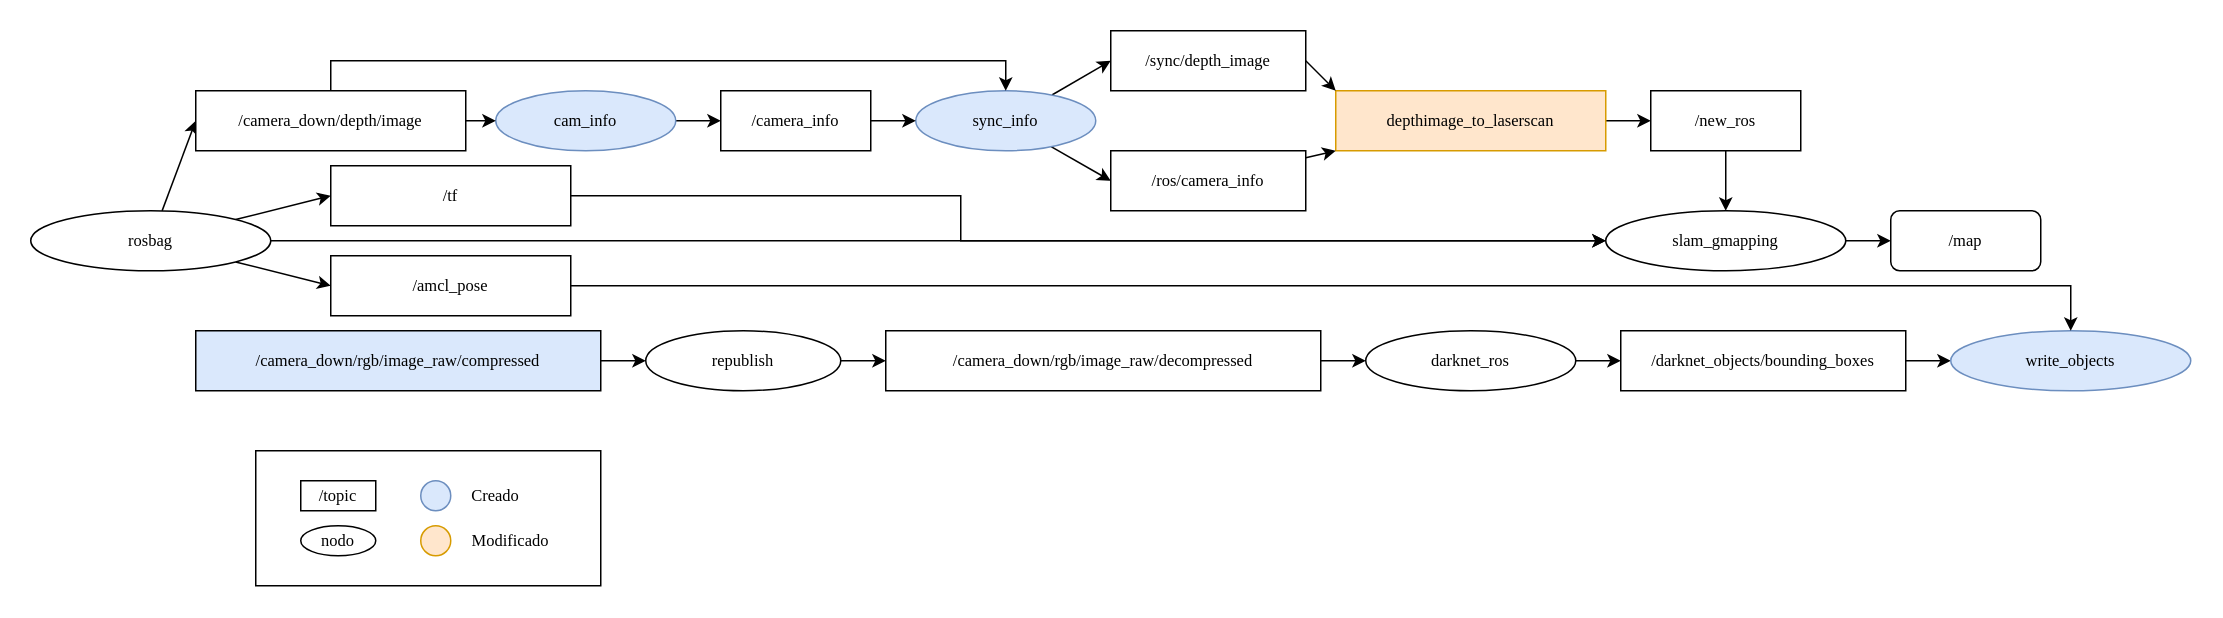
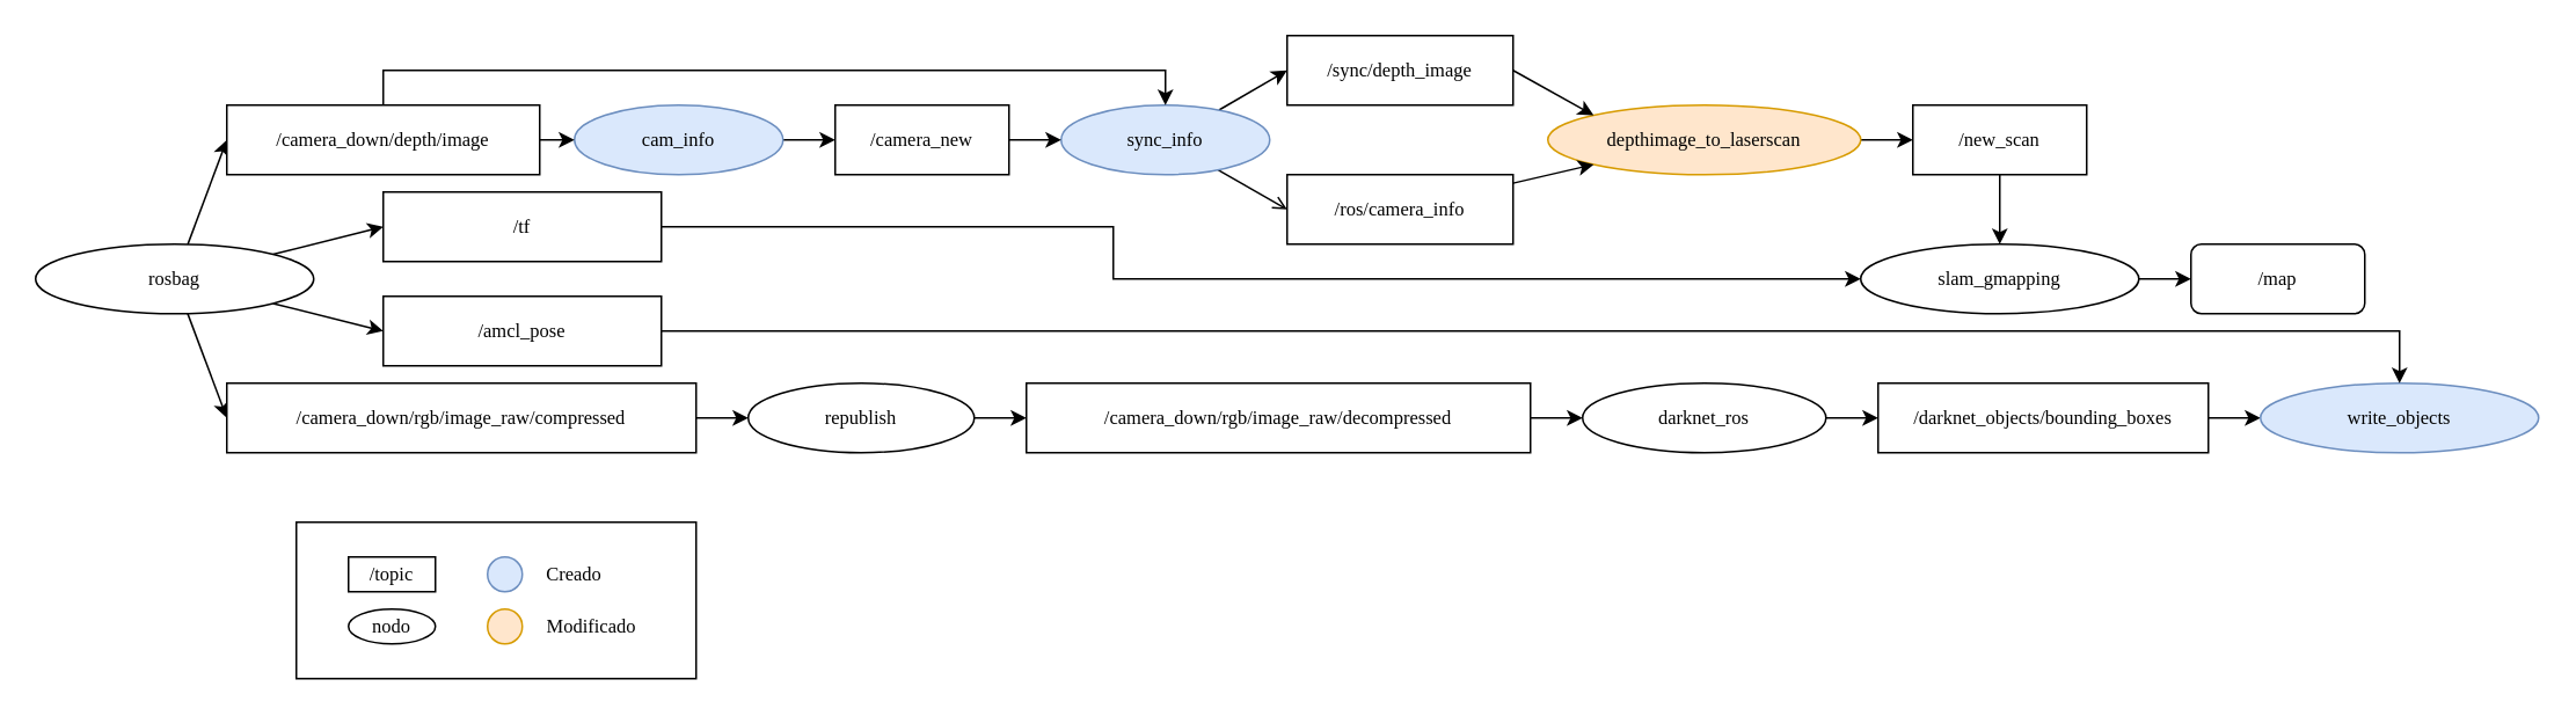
  <mxCell id="0" />
  <mxCell id="1" parent="0" />
  <mxCell id="2" style="edgeStyle=none;rounded=0;orthogonalLoop=1;jettySize=auto;html=1;entryX=0;entryY=0.5;entryDx=0;entryDy=0;fontFamily=Poppins;fontSource=https%3A%2F%2Ffonts.googleapis.com%2Fcss%3Ffamily%3DPoppins;fontSize=11;" edge="1" parent="1" source="6" target="16"><mxGeometry relative="1" as="geometry" /></mxCell>
- <mxCell id="3" style="edgeStyle=none;rounded=0;orthogonalLoop=1;jettySize=auto;html=1;fontFamily=Poppins;fontSource=https%3A%2F%2Ffonts.googleapis.com%2Fcss%3Ffamily%3DPoppins;fontSize=11;" edge="1" parent="1" source="6" target="44"><mxGeometry relative="1" as="geometry" /></mxCell>
+ <mxCell id="3" style="edgeStyle=none;rounded=0;orthogonalLoop=1;jettySize=auto;html=1;entryX=0;entryY=0.5;entryDx=0;entryDy=0;fontFamily=Poppins;fontSource=https%3A%2F%2Ffonts.googleapis.com%2Fcss%3Ffamily%3DPoppins;fontSize=11;" edge="1" parent="1" source="6" target="18"><mxGeometry relative="1" as="geometry" /></mxCell>
  <mxCell id="4" style="edgeStyle=none;rounded=0;orthogonalLoop=1;jettySize=auto;html=1;entryX=0;entryY=0.5;entryDx=0;entryDy=0;fontFamily=Poppins;fontSource=https%3A%2F%2Ffonts.googleapis.com%2Fcss%3Ffamily%3DPoppins;fontSize=11;" edge="1" parent="1" source="6" target="33"><mxGeometry relative="1" as="geometry" /></mxCell>
  <mxCell id="5" style="rounded=0;orthogonalLoop=1;jettySize=auto;html=1;entryX=0;entryY=0.5;entryDx=0;entryDy=0;fontFamily=Poppins;fontSource=https%3A%2F%2Ffonts.googleapis.com%2Fcss%3Ffamily%3DPoppins;fontSize=11;" edge="1" parent="1" source="6" target="42"><mxGeometry relative="1" as="geometry" /></mxCell>
  <mxCell id="6" value="&lt;font data-font-src=&quot;https://fonts.googleapis.com/css?family=Poppins&quot; style=&quot;font-size: 11px;&quot;&gt;rosbag&lt;/font&gt;" style="ellipse;whiteSpace=wrap;html=1;fontFamily=Poppins;fontSource=https%3A%2F%2Ffonts.googleapis.com%2Fcss%3Ffamily%3DPoppins;fontSize=11;" vertex="1" parent="1"><mxGeometry x="20" y="140" width="160" height="40" as="geometry" /></mxCell>
  <mxCell id="7" style="edgeStyle=none;rounded=0;orthogonalLoop=1;jettySize=auto;html=1;exitX=1;exitY=0.5;exitDx=0;exitDy=0;entryX=0;entryY=0.5;entryDx=0;entryDy=0;fontFamily=Poppins;fontSource=https%3A%2F%2Ffonts.googleapis.com%2Fcss%3Ffamily%3DPoppins;fontSize=11;" edge="1" parent="1" source="8" target="20"><mxGeometry relative="1" as="geometry" /></mxCell>
  <mxCell id="8" value="cam_info" style="ellipse;whiteSpace=wrap;html=1;fontFamily=Poppins;fontSource=https%3A%2F%2Ffonts.googleapis.com%2Fcss%3Ffamily%3DPoppins;fontSize=11;fillColor=#dae8fc;strokeColor=#6c8ebf;" vertex="1" parent="1"><mxGeometry x="330" y="60" width="120" height="40" as="geometry" /></mxCell>
  <mxCell id="9" style="rounded=0;orthogonalLoop=1;jettySize=auto;html=1;entryX=0;entryY=0.5;entryDx=0;entryDy=0;fontFamily=Poppins;fontSource=https%3A%2F%2Ffonts.googleapis.com%2Fcss%3Ffamily%3DPoppins;fontSize=11;" edge="1" parent="1" source="11" target="22"><mxGeometry relative="1" as="geometry" /></mxCell>
- <mxCell id="10" style="edgeStyle=none;rounded=0;orthogonalLoop=1;jettySize=auto;html=1;entryX=0;entryY=0.5;entryDx=0;entryDy=0;fontFamily=Poppins;fontSource=https%3A%2F%2Ffonts.googleapis.com%2Fcss%3Ffamily%3DPoppins;fontSize=11;" edge="1" parent="1" source="11" target="24"><mxGeometry relative="1" as="geometry" /></mxCell>
+ <mxCell id="10" style="edgeStyle=none;rounded=0;orthogonalLoop=1;jettySize=auto;html=1;entryX=0;entryY=0.5;entryDx=0;entryDy=0;fontFamily=Poppins;fontSource=https%3A%2F%2Ffonts.googleapis.com%2Fcss%3Ffamily%3DPoppins;fontSize=11;endArrow=open;" edge="1" parent="1" source="11" target="24"><mxGeometry relative="1" as="geometry" /></mxCell>
  <mxCell id="11" value="sync_info" style="ellipse;whiteSpace=wrap;html=1;fontFamily=Poppins;fontSource=https%3A%2F%2Ffonts.googleapis.com%2Fcss%3Ffamily%3DPoppins;fontSize=11;fillColor=#dae8fc;strokeColor=#6c8ebf;" vertex="1" parent="1"><mxGeometry x="610" y="60" width="120" height="40" as="geometry" /></mxCell>
  <mxCell id="12" style="edgeStyle=none;rounded=0;orthogonalLoop=1;jettySize=auto;html=1;entryX=0;entryY=0.5;entryDx=0;entryDy=0;fontFamily=Poppins;fontSource=https%3A%2F%2Ffonts.googleapis.com%2Fcss%3Ffamily%3DPoppins;fontSize=11;" edge="1" parent="1" source="13" target="26"><mxGeometry relative="1" as="geometry" /></mxCell>
- <mxCell id="13" value="depthimage_to_laserscan" style="whiteSpace=wrap;html=1;fontFamily=Poppins;fontSource=https%3A%2F%2Ffonts.googleapis.com%2Fcss%3Ffamily%3DPoppins;fontSize=11;fillColor=#ffe6cc;strokeColor=#d79b00;rounded=0;" vertex="1" parent="1"><mxGeometry x="890" y="60" width="180" height="40" as="geometry" /></mxCell>
+ <mxCell id="13" value="depthimage_to_laserscan" style="ellipse;whiteSpace=wrap;html=1;fontFamily=Poppins;fontSource=https%3A%2F%2Ffonts.googleapis.com%2Fcss%3Ffamily%3DPoppins;fontSize=11;fillColor=#ffe6cc;strokeColor=#d79b00;" vertex="1" parent="1"><mxGeometry x="890" y="60" width="180" height="40" as="geometry" /></mxCell>
  <mxCell id="14" style="edgeStyle=none;rounded=0;orthogonalLoop=1;jettySize=auto;html=1;fontFamily=Poppins;fontSource=https%3A%2F%2Ffonts.googleapis.com%2Fcss%3Ffamily%3DPoppins;fontSize=11;" edge="1" parent="1" source="16" target="8"><mxGeometry relative="1" as="geometry" /></mxCell>
  <mxCell id="15" style="edgeStyle=orthogonalEdgeStyle;rounded=0;orthogonalLoop=1;jettySize=auto;html=1;entryX=0.5;entryY=0;entryDx=0;entryDy=0;fontFamily=Poppins;fontSource=https%3A%2F%2Ffonts.googleapis.com%2Fcss%3Ffamily%3DPoppins;fontSize=11;" edge="1" parent="1" source="16" target="11"><mxGeometry relative="1" as="geometry"><Array as="points"><mxPoint x="220" y="40" /><mxPoint x="670" y="40" /></Array></mxGeometry></mxCell>
  <mxCell id="16" value="/camera_down/depth/image" style="rounded=0;whiteSpace=wrap;html=1;fontFamily=Poppins;fontSource=https%3A%2F%2Ffonts.googleapis.com%2Fcss%3Ffamily%3DPoppins;fontSize=11;" vertex="1" parent="1"><mxGeometry x="130" y="60" width="180" height="40" as="geometry" /></mxCell>
  <mxCell id="17" style="edgeStyle=orthogonalEdgeStyle;rounded=0;orthogonalLoop=1;jettySize=auto;html=1;entryX=0;entryY=0.5;entryDx=0;entryDy=0;fontFamily=Poppins;fontSource=https%3A%2F%2Ffonts.googleapis.com%2Fcss%3Ffamily%3DPoppins;fontSize=11;" edge="1" parent="1" source="18" target="47"><mxGeometry relative="1" as="geometry" /></mxCell>
- <mxCell id="18" value="/camera_down/rgb/image_raw/compressed" style="rounded=0;whiteSpace=wrap;html=1;fontFamily=Poppins;fontSource=https%3A%2F%2Ffonts.googleapis.com%2Fcss%3Ffamily%3DPoppins;fontSize=11;fillColor=#dae8fc;" vertex="1" parent="1"><mxGeometry x="130" y="220" width="270" height="40" as="geometry" /></mxCell>
+ <mxCell id="18" value="/camera_down/rgb/image_raw/compressed" style="rounded=0;whiteSpace=wrap;html=1;fontFamily=Poppins;fontSource=https%3A%2F%2Ffonts.googleapis.com%2Fcss%3Ffamily%3DPoppins;fontSize=11;" vertex="1" parent="1"><mxGeometry x="130" y="220" width="270" height="40" as="geometry" /></mxCell>
  <mxCell id="19" style="edgeStyle=none;rounded=0;orthogonalLoop=1;jettySize=auto;html=1;exitX=1;exitY=0.5;exitDx=0;exitDy=0;entryX=0;entryY=0.5;entryDx=0;entryDy=0;fontFamily=Poppins;fontSource=https%3A%2F%2Ffonts.googleapis.com%2Fcss%3Ffamily%3DPoppins;fontSize=11;" edge="1" parent="1" source="20" target="11"><mxGeometry relative="1" as="geometry" /></mxCell>
- <mxCell id="20" value="/camera_info" style="rounded=0;whiteSpace=wrap;html=1;fontFamily=Poppins;fontSource=https%3A%2F%2Ffonts.googleapis.com%2Fcss%3Ffamily%3DPoppins;fontSize=11;" vertex="1" parent="1"><mxGeometry x="480" y="60" width="100" height="40" as="geometry" /></mxCell>
+ <mxCell id="20" value="/camera_new" style="rounded=0;whiteSpace=wrap;html=1;fontFamily=Poppins;fontSource=https%3A%2F%2Ffonts.googleapis.com%2Fcss%3Ffamily%3DPoppins;fontSize=11;" vertex="1" parent="1"><mxGeometry x="480" y="60" width="100" height="40" as="geometry" /></mxCell>
  <mxCell id="21" style="edgeStyle=none;rounded=0;orthogonalLoop=1;jettySize=auto;html=1;exitX=1;exitY=0.5;exitDx=0;exitDy=0;entryX=0;entryY=0;entryDx=0;entryDy=0;fontFamily=Poppins;fontSource=https%3A%2F%2Ffonts.googleapis.com%2Fcss%3Ffamily%3DPoppins;fontSize=11;" edge="1" parent="1" source="22" target="13"><mxGeometry relative="1" as="geometry" /></mxCell>
  <mxCell id="22" value="/sync/depth_image" style="rounded=0;whiteSpace=wrap;html=1;fontFamily=Poppins;fontSource=https%3A%2F%2Ffonts.googleapis.com%2Fcss%3Ffamily%3DPoppins;fontSize=11;" vertex="1" parent="1"><mxGeometry x="740" y="20" width="130" height="40" as="geometry" /></mxCell>
  <mxCell id="23" style="edgeStyle=none;rounded=0;orthogonalLoop=1;jettySize=auto;html=1;entryX=0;entryY=1;entryDx=0;entryDy=0;fontFamily=Poppins;fontSource=https%3A%2F%2Ffonts.googleapis.com%2Fcss%3Ffamily%3DPoppins;fontSize=11;" edge="1" parent="1" source="24" target="13"><mxGeometry relative="1" as="geometry" /></mxCell>
  <mxCell id="24" value="/ros/camera_info" style="rounded=0;whiteSpace=wrap;html=1;fontFamily=Poppins;fontSource=https%3A%2F%2Ffonts.googleapis.com%2Fcss%3Ffamily%3DPoppins;fontSize=11;" vertex="1" parent="1"><mxGeometry x="740" y="100" width="130" height="40" as="geometry" /></mxCell>
  <mxCell id="25" style="edgeStyle=none;rounded=0;orthogonalLoop=1;jettySize=auto;html=1;entryX=0.5;entryY=0;entryDx=0;entryDy=0;fontFamily=Poppins;fontSource=https%3A%2F%2Ffonts.googleapis.com%2Fcss%3Ffamily%3DPoppins;fontSize=11;" edge="1" parent="1" source="26" target="44"><mxGeometry relative="1" as="geometry" /></mxCell>
- <mxCell id="26" value="/new_ros" style="rounded=0;whiteSpace=wrap;html=1;fontFamily=Poppins;fontSource=https%3A%2F%2Ffonts.googleapis.com%2Fcss%3Ffamily%3DPoppins;fontSize=11;" vertex="1" parent="1"><mxGeometry x="1100" y="60" width="100" height="40" as="geometry" /></mxCell>
+ <mxCell id="26" value="/new_scan" style="rounded=0;whiteSpace=wrap;html=1;fontFamily=Poppins;fontSource=https%3A%2F%2Ffonts.googleapis.com%2Fcss%3Ffamily%3DPoppins;fontSize=11;" vertex="1" parent="1"><mxGeometry x="1100" y="60" width="100" height="40" as="geometry" /></mxCell>
  <mxCell id="27" style="edgeStyle=orthogonalEdgeStyle;rounded=0;orthogonalLoop=1;jettySize=auto;html=1;entryX=0;entryY=0.5;entryDx=0;entryDy=0;fontFamily=Poppins;fontSource=https%3A%2F%2Ffonts.googleapis.com%2Fcss%3Ffamily%3DPoppins;fontSize=11;" edge="1" parent="1" source="28" target="30"><mxGeometry relative="1" as="geometry" /></mxCell>
  <mxCell id="28" value="darknet_ros" style="ellipse;whiteSpace=wrap;html=1;fontFamily=Poppins;fontSource=https%3A%2F%2Ffonts.googleapis.com%2Fcss%3Ffamily%3DPoppins;fontSize=11;" vertex="1" parent="1"><mxGeometry x="910" y="220" width="140" height="40" as="geometry" /></mxCell>
  <mxCell id="29" style="edgeStyle=none;rounded=0;orthogonalLoop=1;jettySize=auto;html=1;entryX=0;entryY=0.5;entryDx=0;entryDy=0;fontFamily=Poppins;fontSource=https%3A%2F%2Ffonts.googleapis.com%2Fcss%3Ffamily%3DPoppins;fontSize=11;" edge="1" parent="1" source="30" target="31"><mxGeometry relative="1" as="geometry" /></mxCell>
  <mxCell id="30" value="/darknet_objects/bounding_boxes" style="rounded=0;whiteSpace=wrap;html=1;fontFamily=Poppins;fontSource=https%3A%2F%2Ffonts.googleapis.com%2Fcss%3Ffamily%3DPoppins;fontSize=11;" vertex="1" parent="1"><mxGeometry x="1080" y="220" width="190" height="40" as="geometry" /></mxCell>
  <mxCell id="31" value="write_objects" style="ellipse;whiteSpace=wrap;html=1;fontFamily=Poppins;fontSource=https%3A%2F%2Ffonts.googleapis.com%2Fcss%3Ffamily%3DPoppins;fontSize=11;fillColor=#dae8fc;strokeColor=#6c8ebf;" vertex="1" parent="1"><mxGeometry x="1300" y="220" width="160" height="40" as="geometry" /></mxCell>
  <mxCell id="32" style="edgeStyle=orthogonalEdgeStyle;rounded=0;orthogonalLoop=1;jettySize=auto;html=1;entryX=0.5;entryY=0;entryDx=0;entryDy=0;fontFamily=Poppins;fontSource=https%3A%2F%2Ffonts.googleapis.com%2Fcss%3Ffamily%3DPoppins;fontSize=11;" edge="1" parent="1" source="33" target="31"><mxGeometry relative="1" as="geometry" /></mxCell>
  <mxCell id="33" value="/amcl_pose" style="rounded=0;whiteSpace=wrap;html=1;fontFamily=Poppins;fontSource=https%3A%2F%2Ffonts.googleapis.com%2Fcss%3Ffamily%3DPoppins;fontSize=11;" vertex="1" parent="1"><mxGeometry x="220" y="170" width="160" height="40" as="geometry" /></mxCell>
  <mxCell id="34" value="/topic" style="rounded=0;whiteSpace=wrap;html=1;fontFamily=Poppins;fontSource=https%3A%2F%2Ffonts.googleapis.com%2Fcss%3Ffamily%3DPoppins;fontSize=11;" vertex="1" parent="1"><mxGeometry x="200" y="320" width="50" height="20" as="geometry" /></mxCell>
  <mxCell id="35" value="nodo" style="ellipse;whiteSpace=wrap;html=1;fontFamily=Poppins;fontSource=https%3A%2F%2Ffonts.googleapis.com%2Fcss%3Ffamily%3DPoppins;fontSize=11;" vertex="1" parent="1"><mxGeometry x="200" y="350" width="50" height="20" as="geometry" /></mxCell>
  <mxCell id="36" value="" style="ellipse;whiteSpace=wrap;html=1;aspect=fixed;fontFamily=Poppins;fontSource=https%3A%2F%2Ffonts.googleapis.com%2Fcss%3Ffamily%3DPoppins;fontSize=11;fillColor=#dae8fc;strokeColor=#6c8ebf;" vertex="1" parent="1"><mxGeometry x="280" y="320" width="20" height="20" as="geometry" /></mxCell>
  <mxCell id="37" value="Creado" style="text;html=1;strokeColor=none;fillColor=none;align=center;verticalAlign=middle;whiteSpace=wrap;rounded=0;fontFamily=Poppins;fontSource=https%3A%2F%2Ffonts.googleapis.com%2Fcss%3Ffamily%3DPoppins;fontSize=11;" vertex="1" parent="1"><mxGeometry x="300" y="315" width="60" height="30" as="geometry" /></mxCell>
  <mxCell id="38" value="" style="ellipse;whiteSpace=wrap;html=1;aspect=fixed;fontFamily=Poppins;fontSource=https%3A%2F%2Ffonts.googleapis.com%2Fcss%3Ffamily%3DPoppins;fontSize=11;fillColor=#ffe6cc;strokeColor=#d79b00;" vertex="1" parent="1"><mxGeometry x="280" y="350" width="20" height="20" as="geometry" /></mxCell>
  <mxCell id="39" value="&lt;div align=&quot;center&quot;&gt;Modificado&lt;/div&gt;" style="text;html=1;strokeColor=none;fillColor=none;align=center;verticalAlign=middle;whiteSpace=wrap;rounded=0;fontFamily=Poppins;fontSource=https%3A%2F%2Ffonts.googleapis.com%2Fcss%3Ffamily%3DPoppins;fontSize=11;" vertex="1" parent="1"><mxGeometry x="300" y="345" width="80" height="30" as="geometry" /></mxCell>
  <mxCell id="40" value="" style="rounded=0;whiteSpace=wrap;html=1;fontFamily=Poppins;fontSource=https%3A%2F%2Ffonts.googleapis.com%2Fcss%3Ffamily%3DPoppins;fontSize=11;fillColor=none;" vertex="1" parent="1"><mxGeometry x="170" y="300" width="230" height="90" as="geometry" /></mxCell>
  <mxCell id="41" style="edgeStyle=orthogonalEdgeStyle;rounded=0;orthogonalLoop=1;jettySize=auto;html=1;entryX=0;entryY=0.5;entryDx=0;entryDy=0;fontFamily=Poppins;fontSource=https%3A%2F%2Ffonts.googleapis.com%2Fcss%3Ffamily%3DPoppins;fontSize=11;" edge="1" parent="1" source="42" target="44"><mxGeometry relative="1" as="geometry"><Array as="points"><mxPoint x="640" y="130" /><mxPoint x="640" y="160" /></Array></mxGeometry></mxCell>
  <mxCell id="42" value="/tf" style="rounded=0;whiteSpace=wrap;html=1;fontFamily=Poppins;fontSource=https%3A%2F%2Ffonts.googleapis.com%2Fcss%3Ffamily%3DPoppins;fontSize=11;" vertex="1" parent="1"><mxGeometry x="220" y="110" width="160" height="40" as="geometry" /></mxCell>
  <mxCell id="43" style="edgeStyle=orthogonalEdgeStyle;rounded=0;orthogonalLoop=1;jettySize=auto;html=1;entryX=0;entryY=0.5;entryDx=0;entryDy=0;fontFamily=Poppins;fontSource=https%3A%2F%2Ffonts.googleapis.com%2Fcss%3Ffamily%3DPoppins;fontSize=11;" edge="1" parent="1" source="44" target="45"><mxGeometry relative="1" as="geometry" /></mxCell>
  <mxCell id="44" value="slam_gmapping" style="ellipse;whiteSpace=wrap;html=1;fontFamily=Poppins;fontSource=https%3A%2F%2Ffonts.googleapis.com%2Fcss%3Ffamily%3DPoppins;fontSize=11;" vertex="1" parent="1"><mxGeometry x="1070" y="140" width="160" height="40" as="geometry" /></mxCell>
  <mxCell id="45" value="/map" style="whiteSpace=wrap;html=1;fontFamily=Poppins;fontSource=https%3A%2F%2Ffonts.googleapis.com%2Fcss%3Ffamily%3DPoppins;fontSize=11;rounded=1;" vertex="1" parent="1"><mxGeometry x="1260" y="140" width="100" height="40" as="geometry" /></mxCell>
  <mxCell id="46" style="edgeStyle=orthogonalEdgeStyle;rounded=0;orthogonalLoop=1;jettySize=auto;html=1;entryX=0;entryY=0.5;entryDx=0;entryDy=0;fontFamily=Poppins;fontSource=https%3A%2F%2Ffonts.googleapis.com%2Fcss%3Ffamily%3DPoppins;fontSize=11;" edge="1" parent="1" source="47" target="49"><mxGeometry relative="1" as="geometry" /></mxCell>
  <mxCell id="47" value="republish" style="ellipse;whiteSpace=wrap;html=1;fontFamily=Poppins;fontSource=https%3A%2F%2Ffonts.googleapis.com%2Fcss%3Ffamily%3DPoppins;fontSize=11;" vertex="1" parent="1"><mxGeometry x="430" y="220" width="130" height="40" as="geometry" /></mxCell>
  <mxCell id="48" style="edgeStyle=orthogonalEdgeStyle;rounded=0;orthogonalLoop=1;jettySize=auto;html=1;fontFamily=Poppins;fontSource=https%3A%2F%2Ffonts.googleapis.com%2Fcss%3Ffamily%3DPoppins;fontSize=11;" edge="1" parent="1" source="49" target="28"><mxGeometry relative="1" as="geometry" /></mxCell>
  <mxCell id="49" value="/camera_down/rgb/image_raw/decompressed" style="rounded=0;whiteSpace=wrap;html=1;fontFamily=Poppins;fontSource=https%3A%2F%2Ffonts.googleapis.com%2Fcss%3Ffamily%3DPoppins;fontSize=11;" vertex="1" parent="1"><mxGeometry x="590" y="220" width="290" height="40" as="geometry" /></mxCell>
